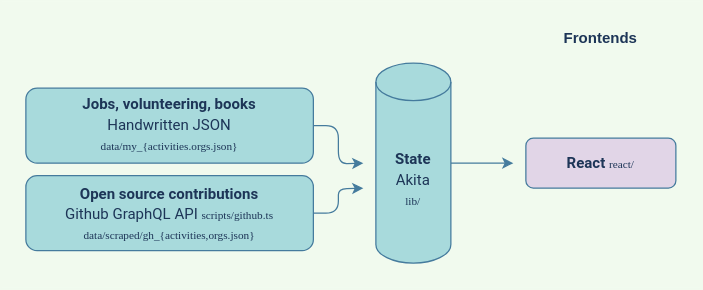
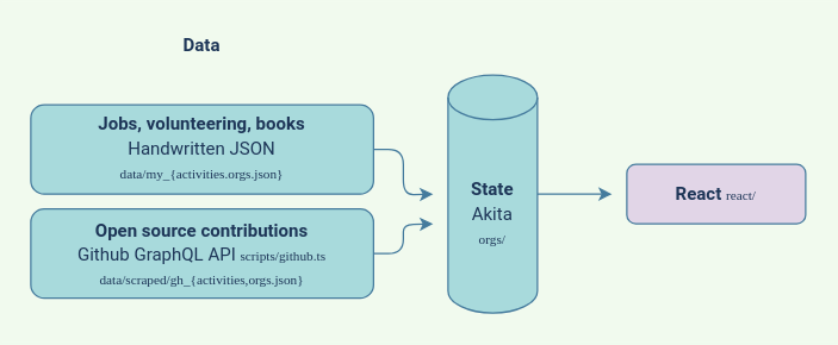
  <mxCell id="0" />
  <mxCell id="1" parent="0" />
  <mxCell id="2" style="edgeStyle=orthogonalEdgeStyle;orthogonalLoop=1;jettySize=auto;html=1;exitX=1;exitY=0.5;exitDx=0;exitDy=0;strokeColor=#457B9D;fontColor=#1D3557;labelBackgroundColor=#F1FAEE;" parent="1" source="3" edge="1"><mxGeometry relative="1" as="geometry"><mxPoint x="290" y="130" as="targetPoint" /></mxGeometry></mxCell>
  <mxCell id="3" value="&lt;p style=&quot;line-height: 140%&quot;&gt;&lt;font face=&quot;Roboto&quot; data-font-src=&quot;https://fonts.googleapis.com/css?family=Roboto&quot; style=&quot;line-height: 140%&quot;&gt;&lt;b&gt;Jobs, volunteering, books&lt;/b&gt;&lt;br&gt;Handwritten JSON&lt;/font&gt;&lt;br&gt;&lt;font style=&quot;font-size: 9px&quot; face=&quot;Roboto Mono&quot; data-font-src=&quot;https://fonts.googleapis.com/css?family=Roboto+Mono&quot;&gt;data/my_{activities.orgs.json}&lt;/font&gt;&lt;/p&gt;" style="whiteSpace=wrap;html=1;rounded=1;fillColor=#A8DADC;strokeColor=#457B9D;fontColor=#1D3557;" parent="1" vertex="1"><mxGeometry x="20" y="70" width="230" height="60" as="geometry" /></mxCell>
  <mxCell id="4" style="edgeStyle=orthogonalEdgeStyle;orthogonalLoop=1;jettySize=auto;html=1;strokeColor=#457B9D;fontColor=#1D3557;labelBackgroundColor=#F1FAEE;" parent="1" source="5" edge="1"><mxGeometry relative="1" as="geometry"><mxPoint x="290" y="150" as="targetPoint" /></mxGeometry></mxCell>
  <mxCell id="5" value="&lt;font face=&quot;Roboto&quot; data-font-src=&quot;https://fonts.googleapis.com/css?family=Roboto&quot; style=&quot;line-height: 140%&quot;&gt;&lt;b style=&quot;line-height: 140%&quot;&gt;Open source contributions&lt;br&gt;&lt;/b&gt;Github GraphQL API&amp;nbsp;&lt;/font&gt;&lt;font data-font-src=&quot;https://fonts.googleapis.com/css?family=Roboto+Mono&quot; style=&quot;line-height: 140% ; font-size: 9px&quot; face=&quot;Roboto Mono&quot;&gt;scripts/github.ts&lt;/font&gt;&lt;br&gt;&lt;font style=&quot;font-size: 9px&quot; face=&quot;Roboto Mono&quot; data-font-src=&quot;https://fonts.googleapis.com/css?family=Roboto+Mono&quot;&gt;data/scraped/gh_{activities,orgs.json}&lt;/font&gt;" style="whiteSpace=wrap;html=1;rounded=1;fillColor=#A8DADC;strokeColor=#457B9D;fontColor=#1D3557;" parent="1" vertex="1"><mxGeometry x="20" y="140" width="230" height="60" as="geometry" /></mxCell>
  <mxCell id="6" style="edgeStyle=orthogonalEdgeStyle;orthogonalLoop=1;jettySize=auto;html=1;strokeColor=#457B9D;fontColor=#1D3557;labelBackgroundColor=#F1FAEE;" parent="1" source="7" edge="1"><mxGeometry relative="1" as="geometry"><mxPoint x="410" y="130" as="targetPoint" /></mxGeometry></mxCell>
- <mxCell id="7" value="&lt;p style=&quot;line-height: 120%&quot;&gt;&lt;font face=&quot;Roboto&quot; data-font-src=&quot;https://fonts.googleapis.com/css?family=Roboto&quot; style=&quot;line-height: 140%&quot;&gt;&lt;b style=&quot;line-height: 120%&quot;&gt;State&lt;/b&gt;&lt;br&gt;Akita&lt;/font&gt;&lt;br&gt;&lt;font style=&quot;font-size: 9px&quot; face=&quot;Roboto Mono&quot; data-font-src=&quot;https://fonts.googleapis.com/css?family=Roboto+Mono&quot;&gt;lib/&lt;/font&gt;&lt;/p&gt;" style="shape=cylinder3;whiteSpace=wrap;html=1;boundedLbl=1;backgroundOutline=1;size=15;rounded=1;fillColor=#A8DADC;strokeColor=#457B9D;fontColor=#1D3557;" parent="1" vertex="1"><mxGeometry x="300" y="50" width="60" height="160" as="geometry" /></mxCell>
- <mxCell id="9" value="&lt;b&gt;Frontends&lt;/b&gt;" style="text;html=1;strokeColor=none;fillColor=none;align=center;verticalAlign=middle;whiteSpace=wrap;rounded=1;fontColor=#1D3557;" parent="1" vertex="1"><mxGeometry x="420" y="20" width="120" height="20" as="geometry" /></mxCell>
+ <mxCell id="7" value="&lt;p style=&quot;line-height: 120%&quot;&gt;&lt;font face=&quot;Roboto&quot; data-font-src=&quot;https://fonts.googleapis.com/css?family=Roboto&quot; style=&quot;line-height: 140%&quot;&gt;&lt;b style=&quot;line-height: 120%&quot;&gt;State&lt;/b&gt;&lt;br&gt;Akita&lt;/font&gt;&lt;br&gt;&lt;font style=&quot;font-size: 9px&quot; face=&quot;Roboto Mono&quot; data-font-src=&quot;https://fonts.googleapis.com/css?family=Roboto+Mono&quot;&gt;orgs/&lt;/font&gt;&lt;/p&gt;" style="shape=cylinder3;whiteSpace=wrap;html=1;boundedLbl=1;backgroundOutline=1;size=15;rounded=1;fillColor=#A8DADC;strokeColor=#457B9D;fontColor=#1D3557;" parent="1" vertex="1"><mxGeometry x="300" y="50" width="60" height="160" as="geometry" /></mxCell>
+ <mxCell id="8" value="&lt;b&gt;&lt;font face=&quot;Roboto&quot; data-font-src=&quot;https://fonts.googleapis.com/css?family=Roboto&quot;&gt;Data&lt;/font&gt;&lt;/b&gt;" style="text;html=1;strokeColor=none;fillColor=none;align=center;verticalAlign=middle;whiteSpace=wrap;rounded=1;fontColor=#1D3557;" parent="1" vertex="1"><mxGeometry x="20" y="20" width="230" height="20" as="geometry" /></mxCell>
  <mxCell id="10" value="&lt;p style=&quot;line-height: 100%&quot;&gt;&lt;b&gt;&lt;font face=&quot;Roboto&quot; data-font-src=&quot;https://fonts.googleapis.com/css?family=Roboto&quot;&gt;React&amp;nbsp;&lt;/font&gt;&lt;/b&gt;&lt;span style=&quot;font-size: 9px&quot;&gt;&lt;font face=&quot;Roboto Mono&quot; data-font-src=&quot;https://fonts.googleapis.com/css?family=Roboto+Mono&quot;&gt;react/&lt;/font&gt;&lt;/span&gt;&lt;/p&gt;&lt;p&gt;&lt;/p&gt;" style="whiteSpace=wrap;html=1;rounded=1;fillColor=#e1d5e7;strokeColor=#457B9D;fontColor=#1D3557;" parent="1" vertex="1"><mxGeometry x="420" y="110" width="120" height="40" as="geometry" /></mxCell>
